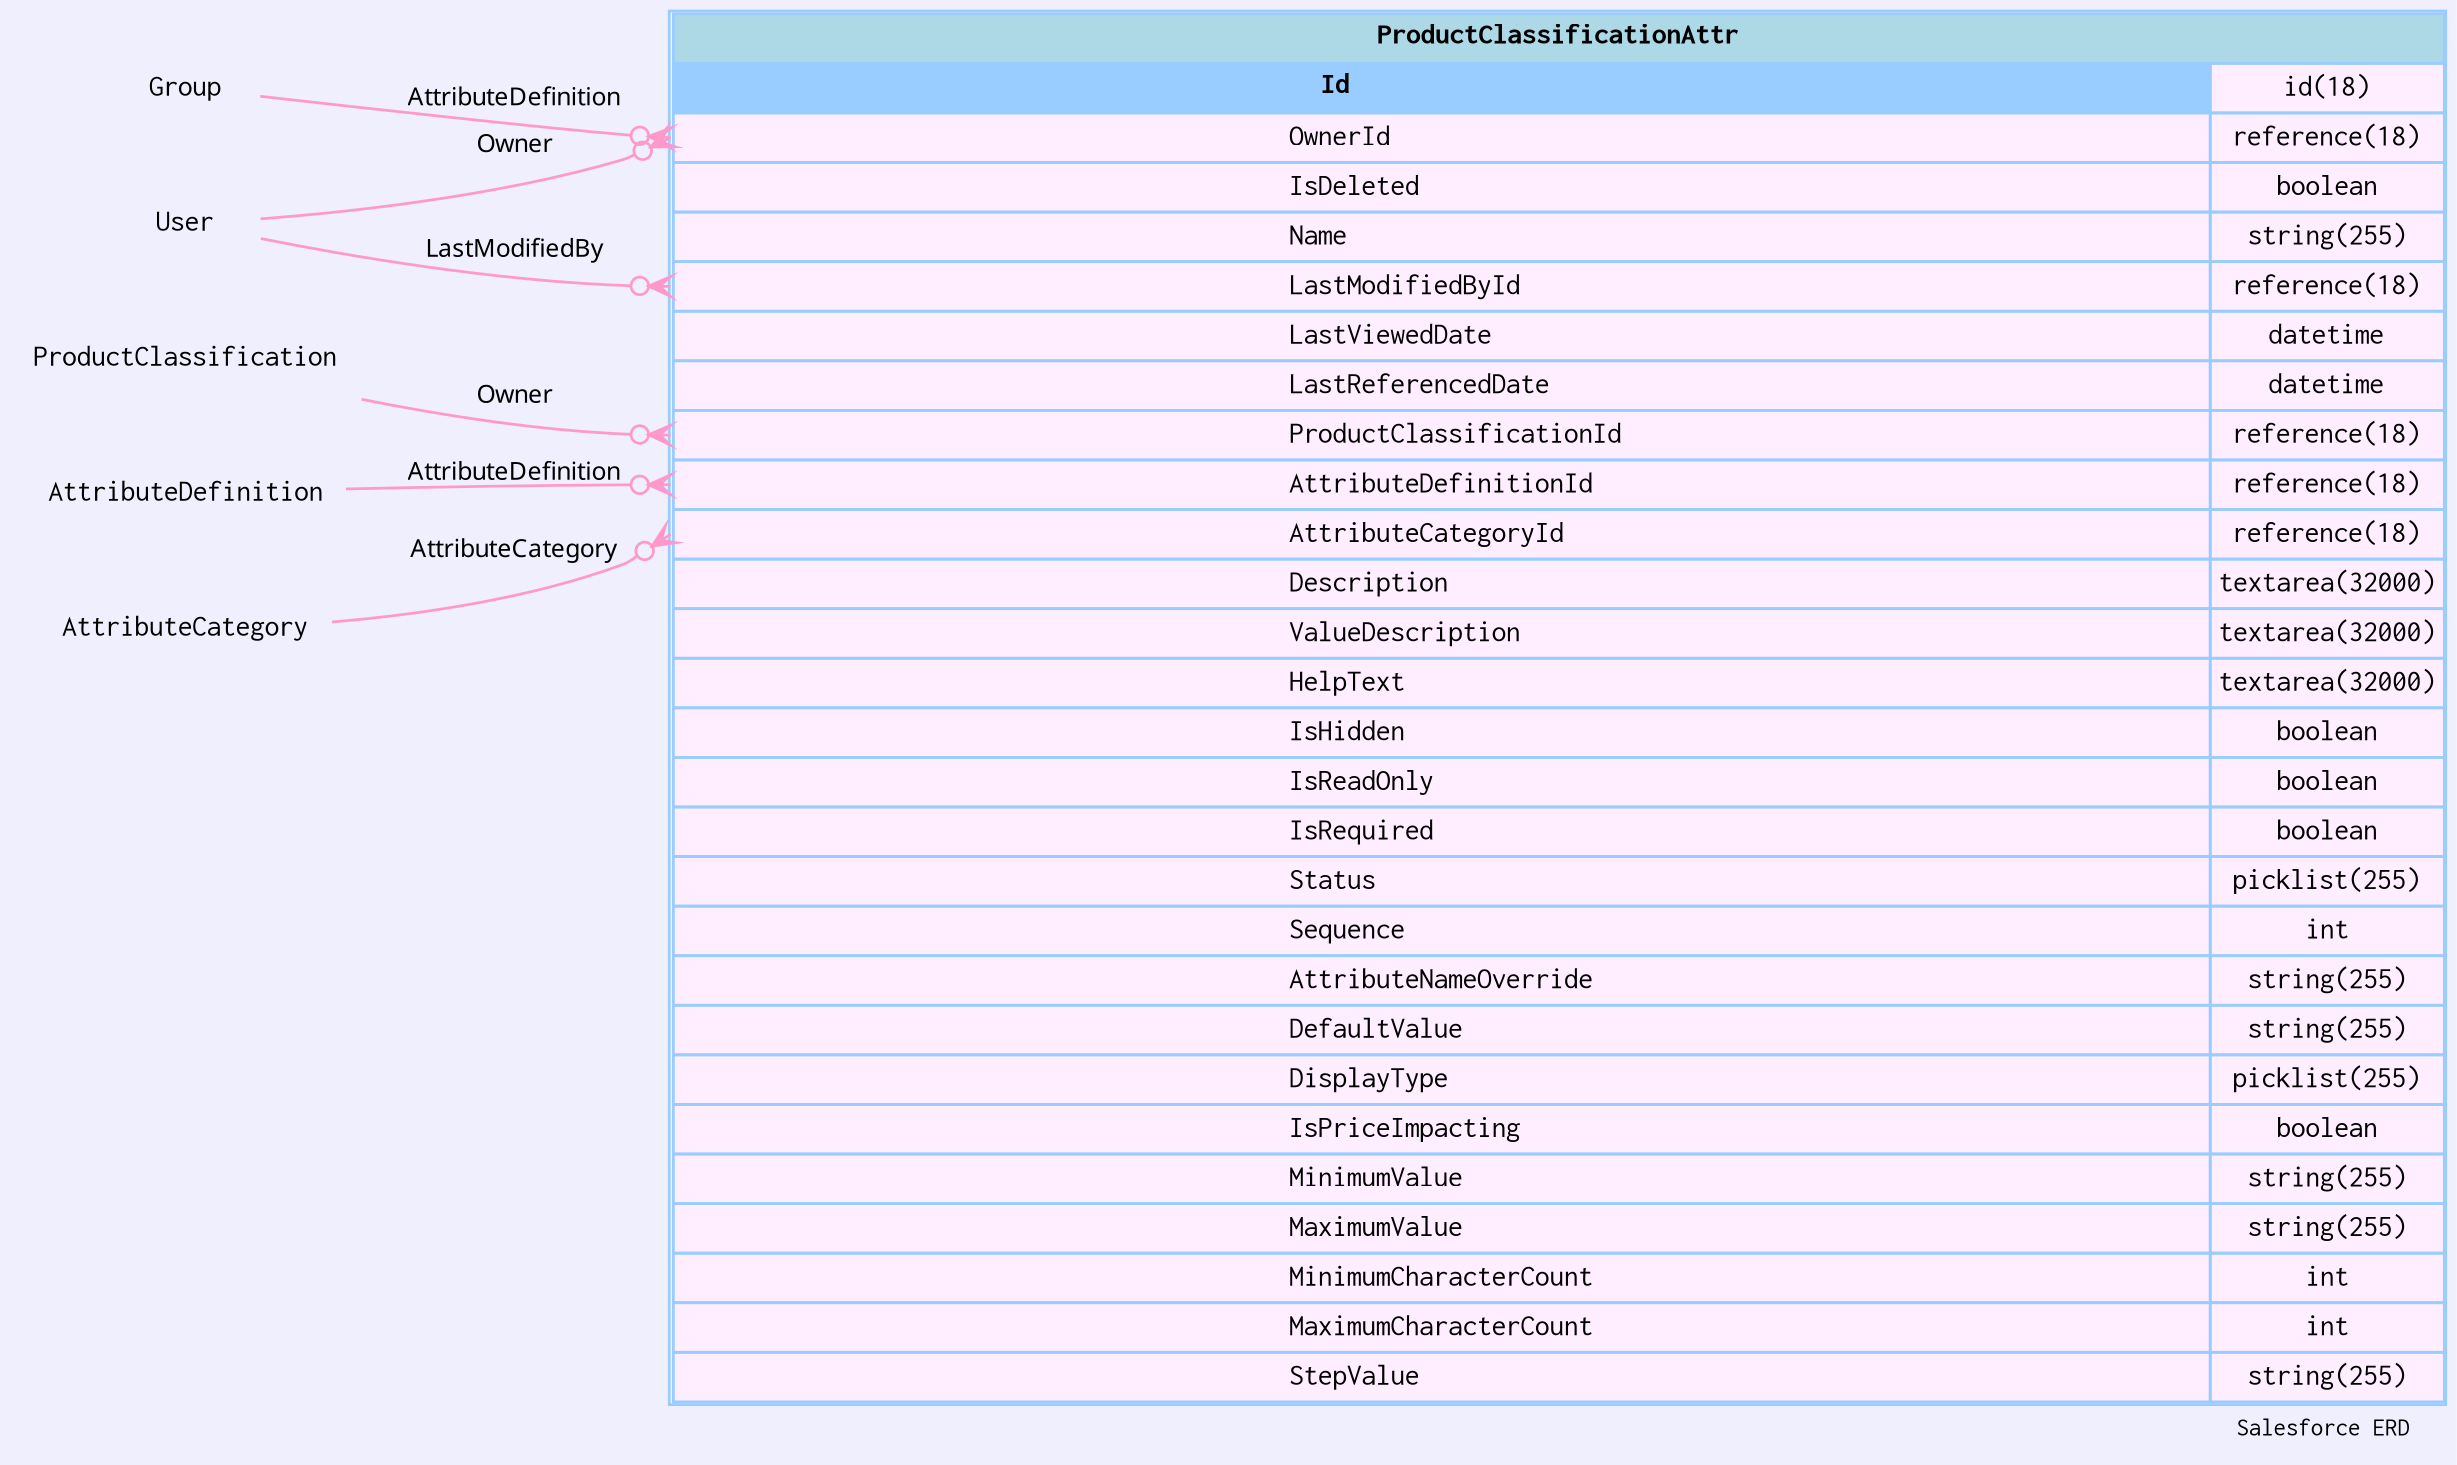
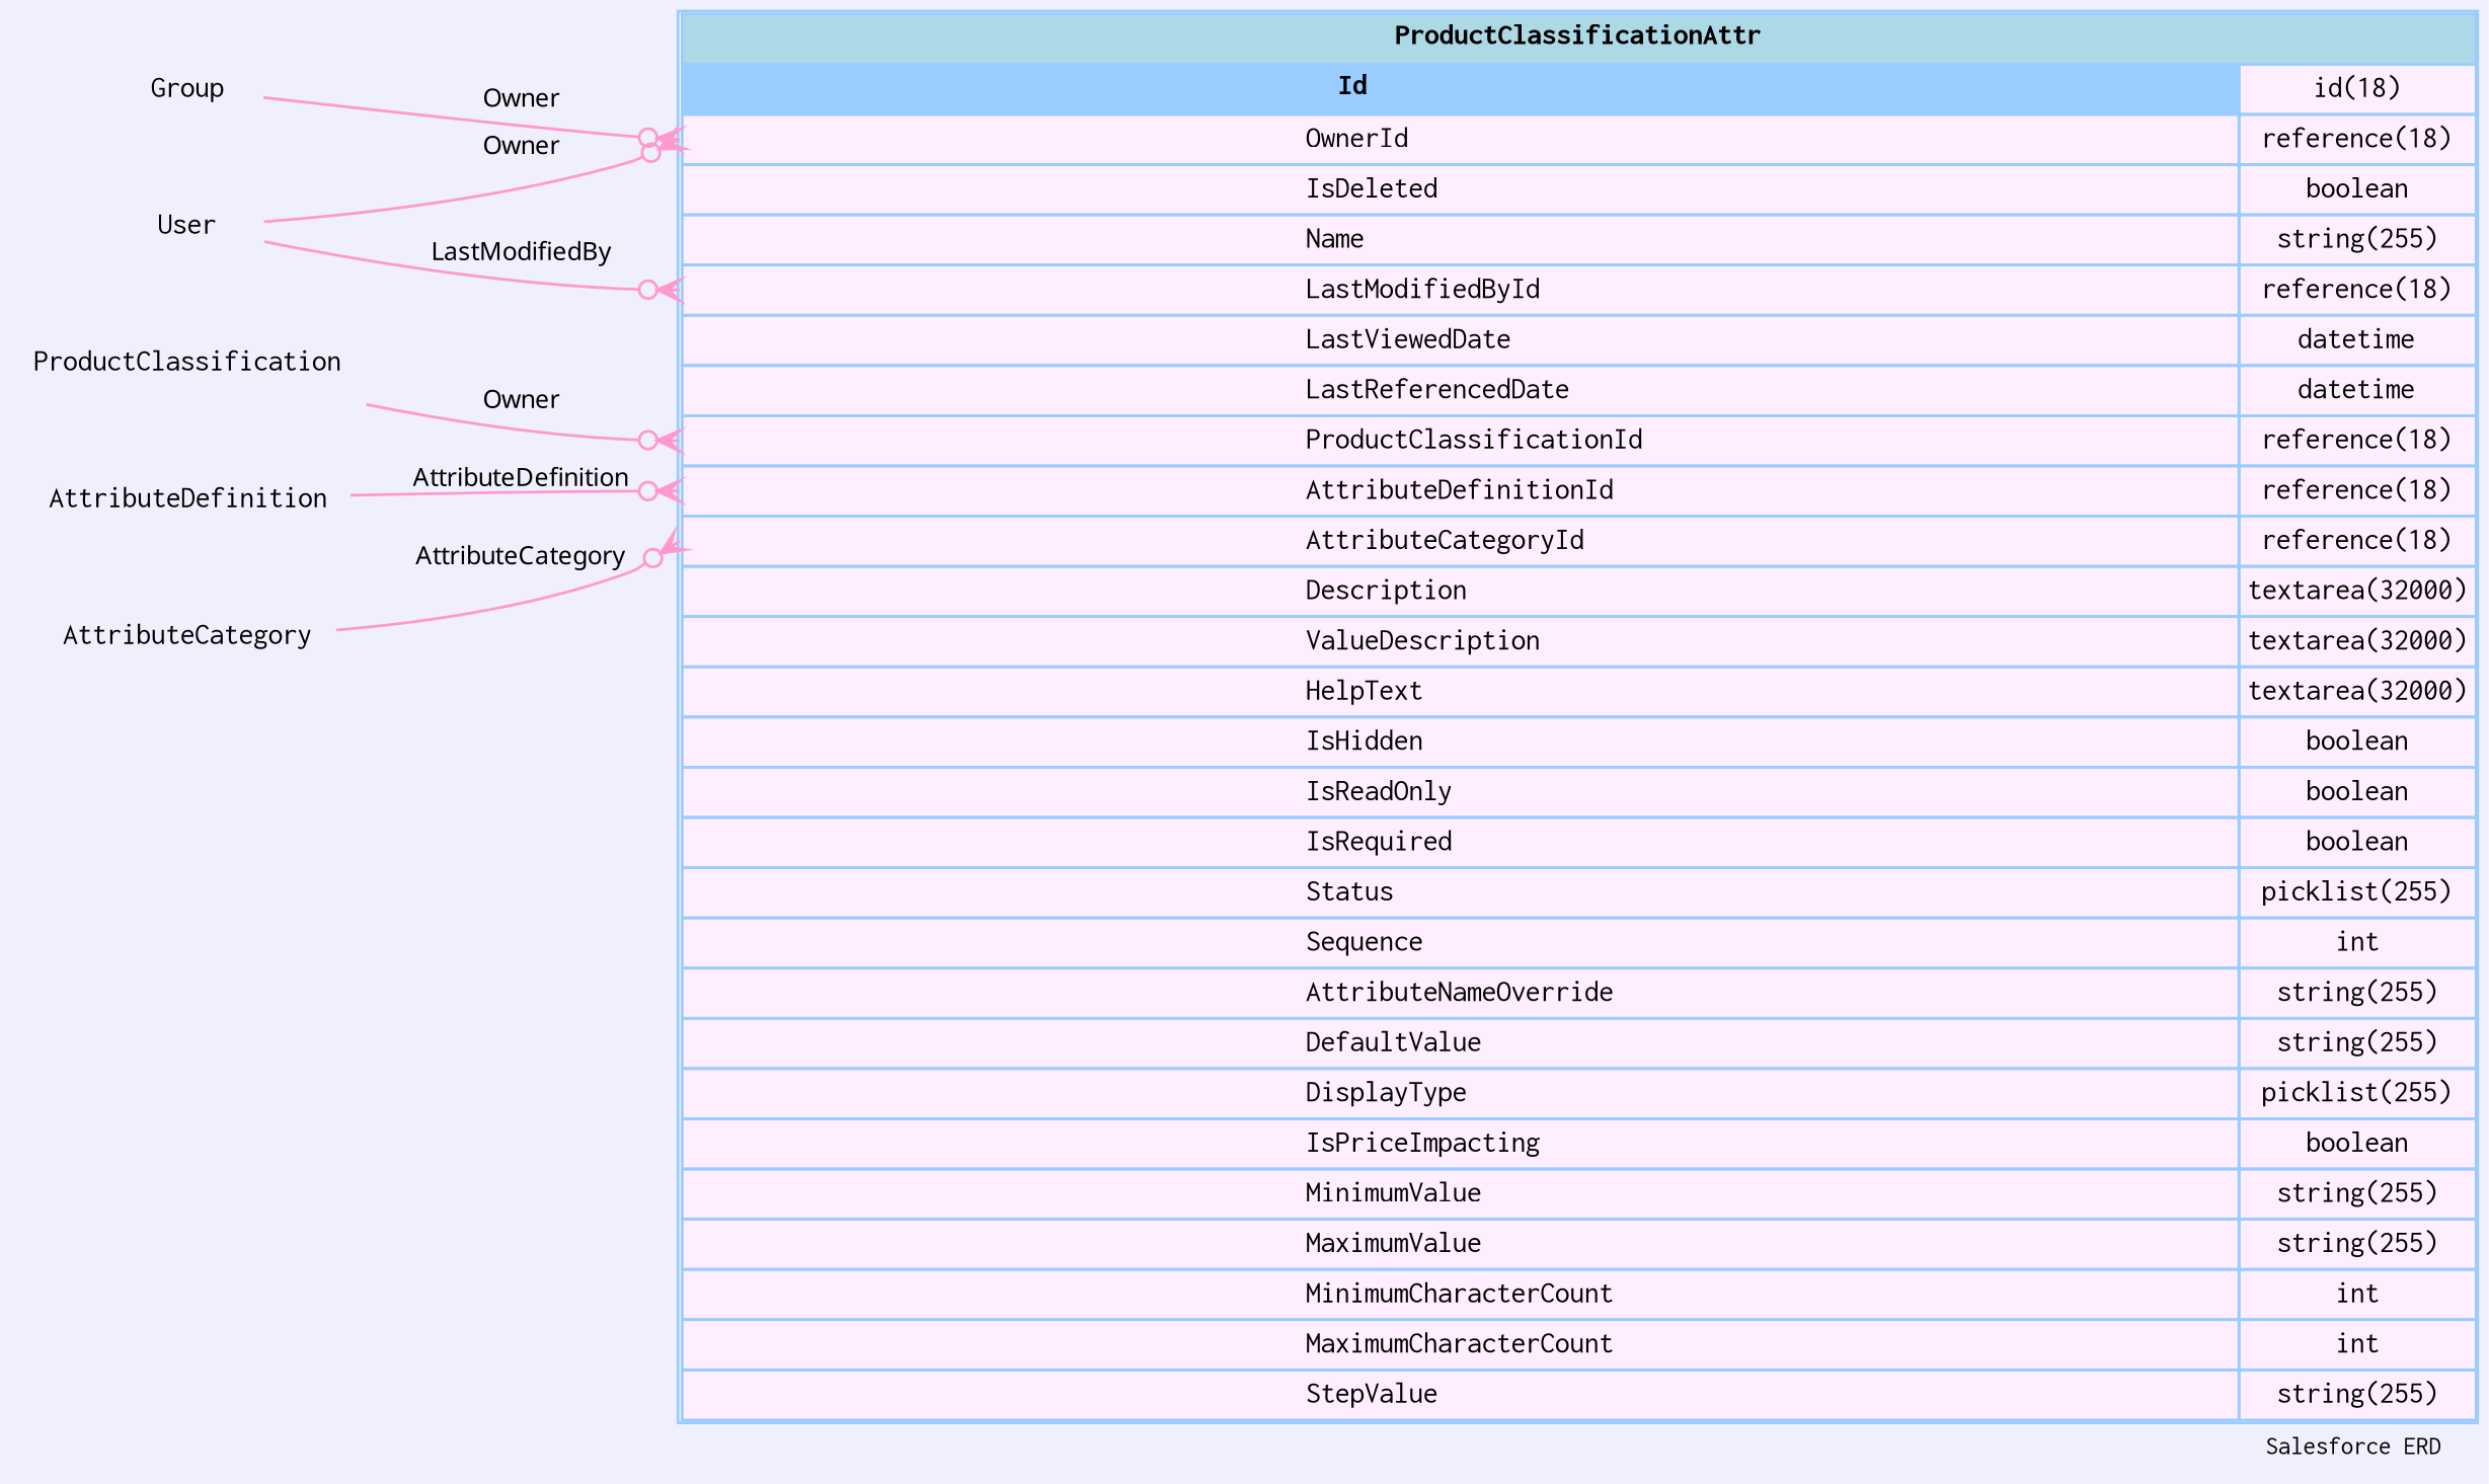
  digraph {
    bgcolor="#efeffd"
    fontname=Courier
    fontsize=9
    label="Salesforce ERD "
    labeljust=r
    nodesep=0.18
    rankdir=RL
    ranksep=0.46
    node [color="#99ccff" fontname=Courier fontsize=11 shape=plaintext]
    edge [arrowhead=none arrowsize=0.8 arrowtail=crowodot color="#ff99cc" dir=back fontname=Monaco fontsize=9 headport="Id:e" tailport="OwnerId:w"]
    n1 [label=<                 <table border="1" cellborder="1" cellspacing="0" bgcolor="#ffeeff" >                      <tr><td colspan="3" bgcolor="lightblue"><b>ProductClassificationAttr</b></td></tr>              <tr>                                         <td  bgcolor="#99ccff" port="Id" align="left">                                            <b>Id</b>                                         </td><td>id(18)</td></tr> <tr>                                          <td port="OwnerId" align="left">                                          OwnerId                                        </td><td>reference(18)</td></tr> <tr>                                          <td port="IsDeleted" align="left">                                          IsDeleted                                        </td><td>boolean</td></tr> <tr>                                          <td port="Name" align="left">                                          Name                                        </td><td>string(255)</td></tr> <tr>                                          <td port="LastModifiedById" align="left">                                          LastModifiedById                                        </td><td>reference(18)</td></tr> <tr>                                          <td port="LastViewedDate" align="left">                                          LastViewedDate                                        </td><td>datetime</td></tr> <tr>                                          <td port="LastReferencedDate" align="left">                                          LastReferencedDate                                        </td><td>datetime</td></tr> <tr>                                          <td port="ProductClassificationId" align="left">                                          ProductClassificationId                                        </td><td>reference(18)</td></tr> <tr>                                          <td port="AttributeDefinitionId" align="left">                                          AttributeDefinitionId                                        </td><td>reference(18)</td></tr> <tr>                                          <td port="AttributeCategoryId" align="left">                                          AttributeCategoryId                                        </td><td>reference(18)</td></tr> <tr>                                          <td port="Description" align="left">                                          Description                                        </td><td>textarea(32000)</td></tr> <tr>                                          <td port="ValueDescription" align="left">                                          ValueDescription                                        </td><td>textarea(32000)</td></tr> <tr>                                          <td port="HelpText" align="left">                                          HelpText                                        </td><td>textarea(32000)</td></tr> <tr>                                          <td port="IsHidden" align="left">                                          IsHidden                                        </td><td>boolean</td></tr> <tr>                                          <td port="IsReadOnly" align="left">                                          IsReadOnly                                        </td><td>boolean</td></tr> <tr>                                          <td port="IsRequired" align="left">                                          IsRequired                                        </td><td>boolean</td></tr> <tr>                                          <td port="Status" align="left">                                          Status                                        </td><td>picklist(255)</td></tr> <tr>                                          <td port="Sequence" align="left">                                          Sequence                                        </td><td>int</td></tr> <tr>                                          <td port="AttributeNameOverride" align="left">                                          AttributeNameOverride                                        </td><td>string(255)</td></tr> <tr>                                          <td port="DefaultValue" align="left">                                          DefaultValue                                        </td><td>string(255)</td></tr> <tr>                                          <td port="DisplayType" align="left">                                          DisplayType                                        </td><td>picklist(255)</td></tr> <tr>                                          <td port="IsPriceImpacting" align="left">                                          IsPriceImpacting                                        </td><td>boolean</td></tr> <tr>                                          <td port="MinimumValue" align="left">                                          MinimumValue                                        </td><td>string(255)</td></tr> <tr>                                          <td port="MaximumValue" align="left">                                          MaximumValue                                        </td><td>string(255)</td></tr> <tr>                                          <td port="MinimumCharacterCount" align="left">                                          MinimumCharacterCount                                        </td><td>int</td></tr> <tr>                                          <td port="MaximumCharacterCount" align="left">                                          MaximumCharacterCount                                        </td><td>int</td></tr> <tr>                                          <td port="StepValue" align="left">                                          StepValue                                        </td><td>string(255)</td></tr>                             </table>                 > margin=0 shape=none]
    Group
    User
    ProductClassification
    AttributeDefinition
    AttributeCategory
-   n1 -> Group [label=AttributeDefinition]
+   n1 -> Group [label=Owner]
    n1 -> User [label=Owner]
    n1 -> User [label=LastModifiedBy tailport="LastModifiedById:w"]
    n1 -> ProductClassification [label=Owner tailport="ProductClassificationId:w"]
    n1 -> AttributeDefinition [label=AttributeDefinition tailport="AttributeDefinitionId:w"]
    n1 -> AttributeCategory [label=AttributeCategory tailport="AttributeCategoryId:w"]
  }
